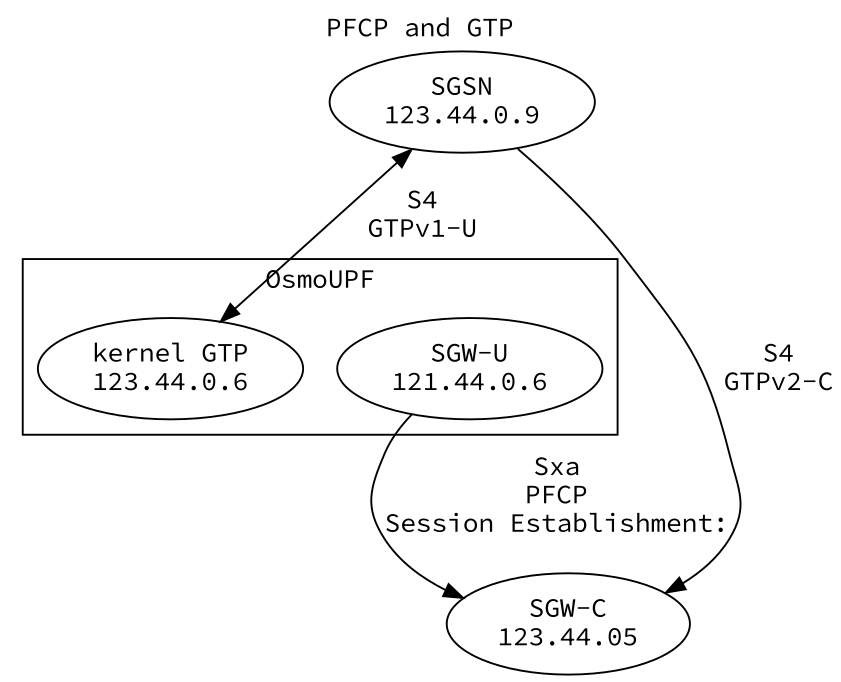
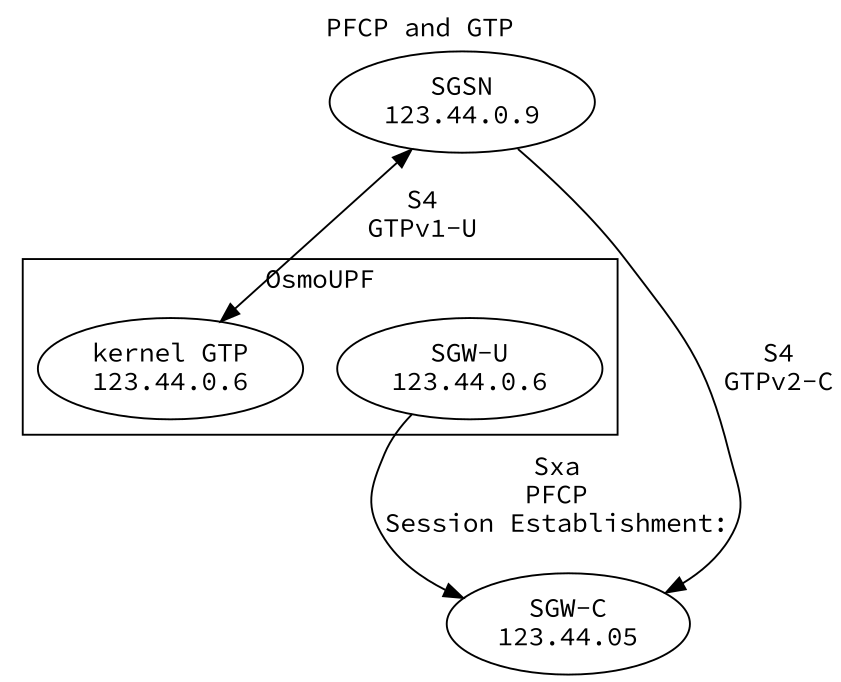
  digraph {
    fontname="Source Code Pro"
    label="PFCP and GTP"
    labelloc=t
    rankdir=TB
    node [fontname="Source Code Pro"]
    edge [fontname="Source Code Pro"]
-   n1 [label="SGW-U\n121.44.0.6"]
+   n1 [label="SGW-U\n123.44.0.6"]
    n2 [label="kernel GTP\n123.44.0.6"]
    n3 [label="SGW-C\n123.44.05"]
    n4 [label="SGSN\n123.44.0.9"]
    subgraph cluster_1 {
      label=OsmoUPF
      n1
      n2
    }
    n1 -> n3 [label="Sxa\nPFCP\nSession Establishment:\n"]
    n4 -> n2 [dir=both label="S4\nGTPv1-U"]
    n4 -> n3 [label="S4\nGTPv2-C"]
  }
